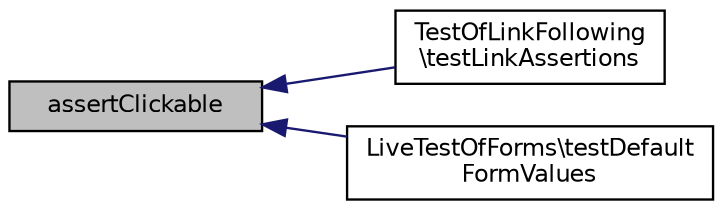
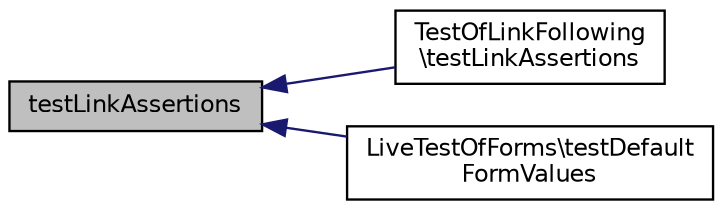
  digraph {
    rankdir=LR
    node [color=black fillcolor=white fontname=Helvetica fontsize=10 shape=record style=filled]
    edge [color=midnightblue dir=back fontname=Helvetica fontsize=10 labelfontname=Helvetica labelfontsize=10 style=solid]
-   n1 [fillcolor=grey75 fontcolor=black height=0.2 label=assertClickable width=0.4]
+   n1 [fillcolor=grey75 fontcolor=black height=0.2 label=testLinkAssertions width=0.4]
    n2 [height=0.2 label="TestOfLinkFollowing\l\\testLinkAssertions" width=0.4]
    n3 [height=0.2 label="LiveTestOfForms\\testDefault\lFormValues" width=0.4]
    n1 -> n2
    n1 -> n3
  }
